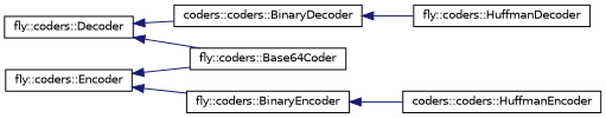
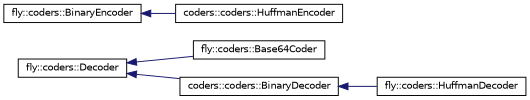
  digraph {
    rankdir=LR
    node [color=black fillcolor=white fontname=Helvetica fontsize=10 shape=record style=filled]
    edge [color=midnightblue dir=back fontname=Helvetica fontsize=10 labelfontname=Helvetica labelfontsize=10 style=solid]
    n1 [height=0.2 label="fly::coders::Decoder" width=0.4]
    n2 [height=0.2 label="fly::coders::Base64Coder" width=0.4]
    n3 [height=0.2 label="coders::coders::BinaryDecoder" width=0.4]
    n4 [height=0.2 label="fly::coders::HuffmanDecoder" width=0.4]
-   n5 [height=0.2 label="fly::coders::Encoder" width=0.4]
    n6 [height=0.2 label="fly::coders::BinaryEncoder" width=0.4]
    n7 [height=0.2 label="coders::coders::HuffmanEncoder" width=0.4]
    n1 -> n2
    n1 -> n3
    n3 -> n4
-   n5 -> n2
-   n5 -> n6
    n6 -> n7
  }
